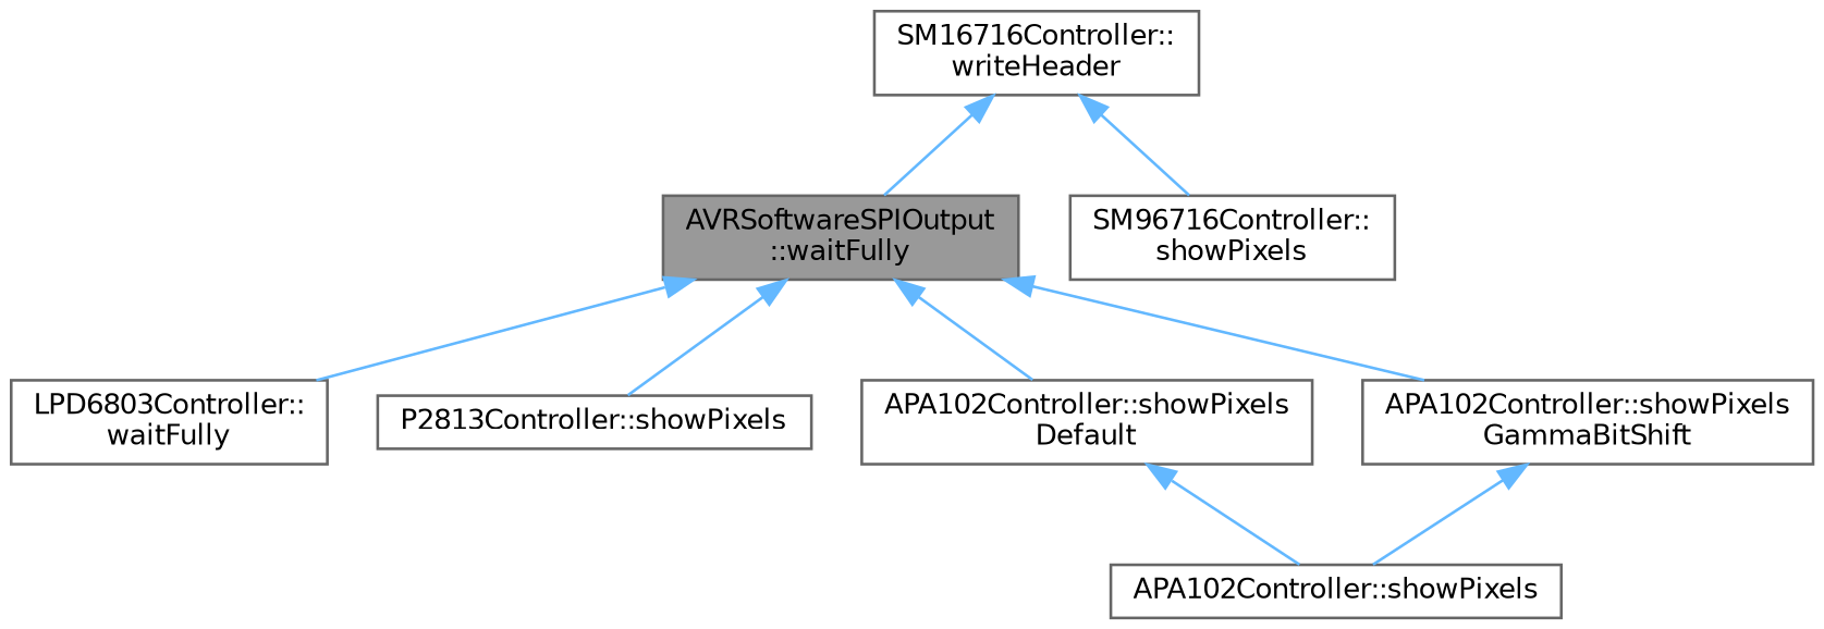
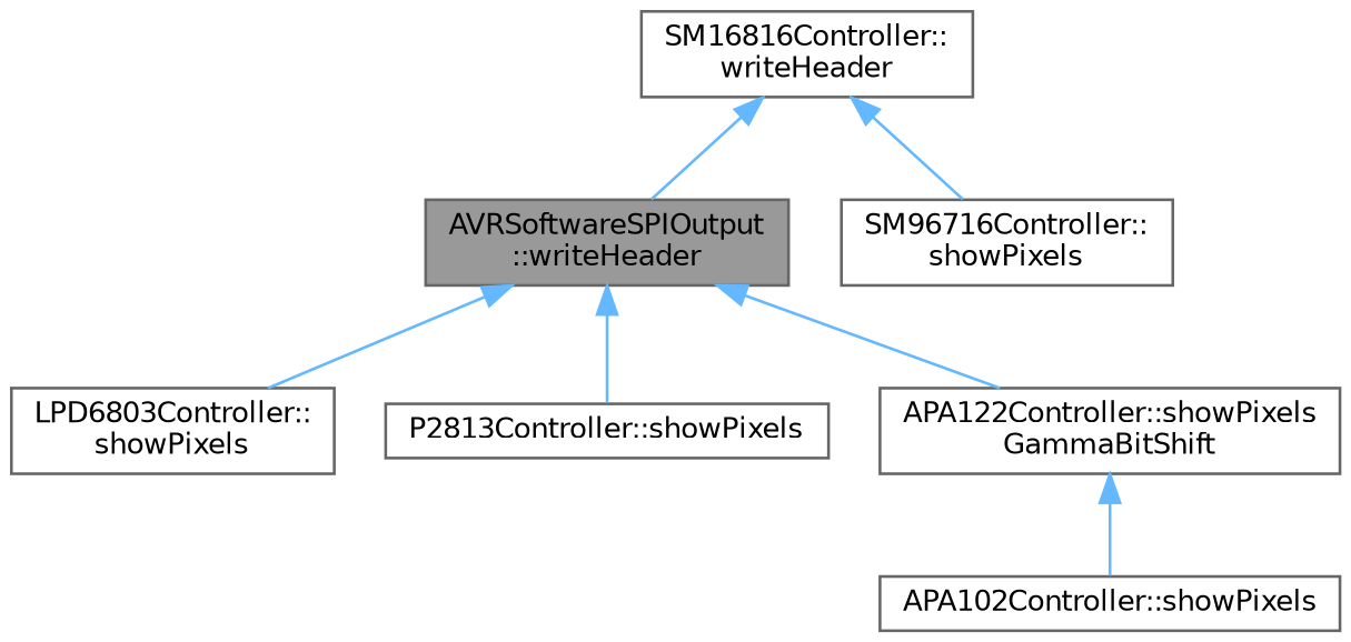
  digraph {
    rankdir=TB
    node [color=grey40 fillcolor=white fontname=Helvetica fontsize=10 shape=box style=filled]
    edge [color=steelblue1 dir=back fontname=Helvetica fontsize=10 labelfontname=Helvetica labelfontsize=10 style=solid]
-   n1 [color=gray40 fillcolor=grey60 fontcolor=black height=0.2 label="AVRSoftwareSPIOutput\l::waitFully" width=0.4]
-   n2 [height=0.2 label="LPD6803Controller::\lwaitFully" width=0.4]
+   n1 [color=gray40 fillcolor=grey60 fontcolor=black height=0.2 label="AVRSoftwareSPIOutput\l::writeHeader" width=0.4]
+   n2 [height=0.2 label="LPD6803Controller::\lshowPixels" width=0.4]
    n3 [height=0.2 label="P2813Controller::showPixels" width=0.4]
-   n4 [height=0.2 label="APA102Controller::showPixels\lDefault" width=0.4]
-   n5 [height=0.2 label="APA102Controller::showPixels\lGammaBitShift" width=0.4]
+   n5 [height=0.2 label="APA122Controller::showPixels\lGammaBitShift" width=0.4]
    n6 [height=0.2 label="APA102Controller::showPixels" width=0.4]
-   n7 [height=0.2 label="SM16716Controller::\lwriteHeader" width=0.4]
+   n7 [height=0.2 label="SM16816Controller::\lwriteHeader" width=0.4]
    n8 [height=0.2 label="SM96716Controller::\lshowPixels" width=0.4]
    n1 -> n2
    n1 -> n3
-   n1 -> n4
    n1 -> n5
-   n4 -> n6
    n5 -> n6
    n7 -> n1
    n7 -> n8
  }
